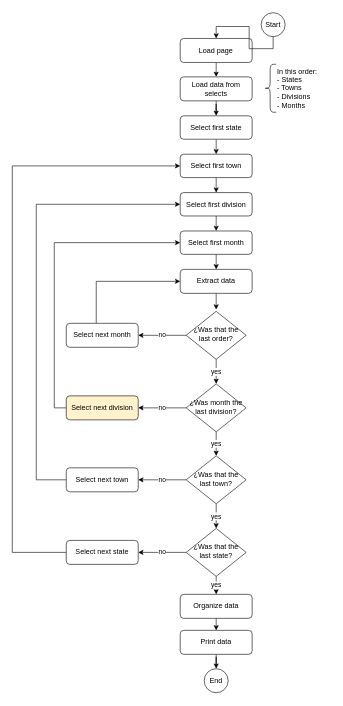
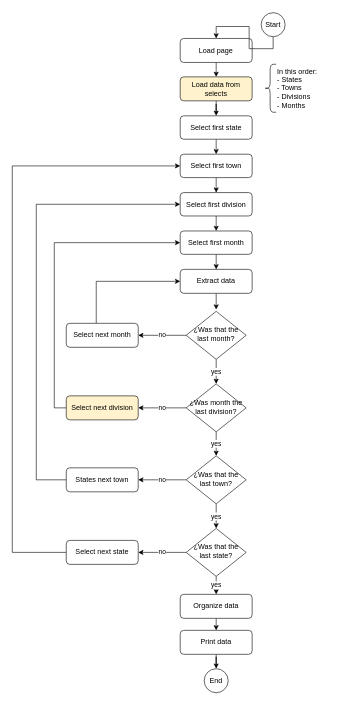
  <mxCell id="0" />
  <mxCell id="1" parent="0" />
  <mxCell id="2" style="edgeStyle=orthogonalEdgeStyle;rounded=0;orthogonalLoop=1;jettySize=auto;html=1;exitX=0.5;exitY=1;exitDx=0;exitDy=0;entryX=0.5;entryY=0;entryDx=0;entryDy=0;" parent="1" source="3" target="10" edge="1"><mxGeometry relative="1" as="geometry" /></mxCell>
  <mxCell id="3" value="Load page" style="rounded=1;whiteSpace=wrap;html=1;fontSize=12;glass=0;strokeWidth=1;shadow=0;" parent="1" vertex="1"><mxGeometry x="300" y="63" width="120" height="40" as="geometry" /></mxCell>
  <mxCell id="4" value="no" style="edgeStyle=orthogonalEdgeStyle;rounded=0;orthogonalLoop=1;jettySize=auto;html=1;exitX=0;exitY=0.5;exitDx=0;exitDy=0;entryX=1;entryY=0.5;entryDx=0;entryDy=0;" parent="1" source="6" target="26" edge="1"><mxGeometry relative="1" as="geometry" /></mxCell>
  <mxCell id="5" value="yes" style="edgeStyle=orthogonalEdgeStyle;rounded=0;orthogonalLoop=1;jettySize=auto;html=1;entryX=0.5;entryY=0;entryDx=0;entryDy=0;" parent="1" source="6" target="21" edge="1"><mxGeometry relative="1" as="geometry" /></mxCell>
- <mxCell id="6" value="¿Was that the last order?" style="rhombus;whiteSpace=wrap;html=1;shadow=0;fontFamily=Helvetica;fontSize=12;align=center;strokeWidth=1;spacing=6;spacingTop=-4;" parent="1" vertex="1"><mxGeometry x="310" y="518" width="100" height="80" as="geometry" /></mxCell>
+ <mxCell id="6" value="¿Was that the last month?" style="rhombus;whiteSpace=wrap;html=1;shadow=0;fontFamily=Helvetica;fontSize=12;align=center;strokeWidth=1;spacing=6;spacingTop=-4;" parent="1" vertex="1"><mxGeometry x="310" y="518" width="100" height="80" as="geometry" /></mxCell>
  <mxCell id="7" style="edgeStyle=orthogonalEdgeStyle;rounded=0;orthogonalLoop=1;jettySize=auto;html=1;exitX=0.5;exitY=1;exitDx=0;exitDy=0;entryX=0.5;entryY=0;entryDx=0;entryDy=0;" parent="1" source="8" target="3" edge="1"><mxGeometry relative="1" as="geometry" /></mxCell>
  <mxCell id="8" value="Start" style="ellipse;whiteSpace=wrap;html=1;aspect=fixed;" parent="1" vertex="1"><mxGeometry x="435" y="20" width="40" height="40" as="geometry" /></mxCell>
  <mxCell id="9" style="edgeStyle=orthogonalEdgeStyle;rounded=0;orthogonalLoop=1;jettySize=auto;html=1;exitX=0.5;exitY=1;exitDx=0;exitDy=0;" parent="1" source="10" target="18" edge="1"><mxGeometry relative="1" as="geometry" /></mxCell>
- <mxCell id="10" value="Load data from selects" style="rounded=1;whiteSpace=wrap;html=1;fontSize=12;glass=0;strokeWidth=1;shadow=0;" parent="1" vertex="1"><mxGeometry x="300" y="127" width="120" height="40" as="geometry" /></mxCell>
+ <mxCell id="10" value="Load data from selects" style="rounded=1;whiteSpace=wrap;html=1;fontSize=12;glass=0;strokeWidth=1;shadow=0;fillColor=#fff2cc;" parent="1" vertex="1"><mxGeometry x="300" y="127" width="120" height="40" as="geometry" /></mxCell>
  <mxCell id="11" style="edgeStyle=orthogonalEdgeStyle;rounded=0;orthogonalLoop=1;jettySize=auto;html=1;exitX=0.5;exitY=1;exitDx=0;exitDy=0;" parent="1" source="12" edge="1"><mxGeometry relative="1" as="geometry"><mxPoint x="360" y="515" as="targetPoint" /></mxGeometry></mxCell>
  <mxCell id="12" value="Extract data" style="rounded=1;whiteSpace=wrap;html=1;fontSize=12;glass=0;strokeWidth=1;shadow=0;" parent="1" vertex="1"><mxGeometry x="300" y="448" width="120" height="40" as="geometry" /></mxCell>
  <mxCell id="13" value="" style="shape=curlyBracket;whiteSpace=wrap;html=1;rounded=1;" parent="1" vertex="1"><mxGeometry x="440" y="106" width="20" height="80" as="geometry" /></mxCell>
  <mxCell id="14" value="In this order:&lt;br&gt;- States&lt;br&gt;- Towns&lt;br&gt;- Divisions&lt;br&gt;- Months" style="text;html=1;resizable=0;autosize=1;align=left;verticalAlign=middle;points=[];fillColor=none;strokeColor=none;rounded=0;" parent="1" vertex="1"><mxGeometry x="460" y="101" width="90" height="90" as="geometry" /></mxCell>
  <mxCell id="15" style="edgeStyle=orthogonalEdgeStyle;rounded=0;orthogonalLoop=1;jettySize=auto;html=1;exitX=0;exitY=0.5;exitDx=0;exitDy=0;entryX=0;entryY=0.5;entryDx=0;entryDy=0;" parent="1" source="16" target="30" edge="1"><mxGeometry relative="1" as="geometry"><Array as="points"><mxPoint x="20" y="920" /><mxPoint x="20" y="276" /></Array></mxGeometry></mxCell>
  <mxCell id="16" value="Select next state" style="rounded=1;whiteSpace=wrap;html=1;fontSize=12;glass=0;strokeWidth=1;shadow=0;" parent="1" vertex="1"><mxGeometry x="110" y="900" width="120" height="40" as="geometry" /></mxCell>
  <mxCell id="17" style="edgeStyle=orthogonalEdgeStyle;rounded=0;orthogonalLoop=1;jettySize=auto;html=1;exitX=0.5;exitY=1;exitDx=0;exitDy=0;entryX=0.5;entryY=0;entryDx=0;entryDy=0;" parent="1" source="18" target="30" edge="1"><mxGeometry relative="1" as="geometry" /></mxCell>
  <mxCell id="18" value="Select first state" style="rounded=1;whiteSpace=wrap;html=1;fontSize=12;glass=0;strokeWidth=1;shadow=0;" parent="1" vertex="1"><mxGeometry x="300" y="192" width="120" height="39" as="geometry" /></mxCell>
  <mxCell id="19" value="no" style="edgeStyle=orthogonalEdgeStyle;rounded=0;orthogonalLoop=1;jettySize=auto;html=1;exitX=0;exitY=0.5;exitDx=0;exitDy=0;entryX=1;entryY=0.5;entryDx=0;entryDy=0;" parent="1" source="21" target="28" edge="1"><mxGeometry relative="1" as="geometry" /></mxCell>
  <mxCell id="20" value="yes" style="edgeStyle=orthogonalEdgeStyle;rounded=0;orthogonalLoop=1;jettySize=auto;html=1;exitX=0.5;exitY=1;exitDx=0;exitDy=0;" parent="1" source="21" target="24" edge="1"><mxGeometry relative="1" as="geometry" /></mxCell>
  <mxCell id="21" value="¿Was month the last division?" style="rhombus;whiteSpace=wrap;html=1;shadow=0;fontFamily=Helvetica;fontSize=12;align=center;strokeWidth=1;spacing=6;spacingTop=-4;" parent="1" vertex="1"><mxGeometry x="310" y="639" width="100" height="80" as="geometry" /></mxCell>
  <mxCell id="22" value="no" style="edgeStyle=orthogonalEdgeStyle;rounded=0;orthogonalLoop=1;jettySize=auto;html=1;exitX=0;exitY=0.5;exitDx=0;exitDy=0;entryX=1;entryY=0.5;entryDx=0;entryDy=0;" parent="1" source="24" target="36" edge="1"><mxGeometry relative="1" as="geometry" /></mxCell>
  <mxCell id="23" value="yes" style="edgeStyle=orthogonalEdgeStyle;rounded=0;orthogonalLoop=1;jettySize=auto;html=1;exitX=0.5;exitY=1;exitDx=0;exitDy=0;entryX=0.5;entryY=0;entryDx=0;entryDy=0;" parent="1" source="24" target="39" edge="1"><mxGeometry relative="1" as="geometry" /></mxCell>
  <mxCell id="24" value="¿Was that the last town?" style="rhombus;whiteSpace=wrap;html=1;shadow=0;fontFamily=Helvetica;fontSize=12;align=center;strokeWidth=1;spacing=6;spacingTop=-4;" parent="1" vertex="1"><mxGeometry x="310" y="759" width="100" height="80" as="geometry" /></mxCell>
  <mxCell id="25" style="edgeStyle=orthogonalEdgeStyle;rounded=0;orthogonalLoop=1;jettySize=auto;html=1;entryX=0;entryY=0.5;entryDx=0;entryDy=0;" parent="1" source="26" target="12" edge="1"><mxGeometry relative="1" as="geometry"><Array as="points"><mxPoint x="160" y="468" /></Array></mxGeometry></mxCell>
  <mxCell id="26" value="Select next month" style="rounded=1;whiteSpace=wrap;html=1;fontSize=12;glass=0;strokeWidth=1;shadow=0;" parent="1" vertex="1"><mxGeometry x="110" y="538" width="120" height="40" as="geometry" /></mxCell>
  <mxCell id="27" style="edgeStyle=orthogonalEdgeStyle;rounded=0;orthogonalLoop=1;jettySize=auto;html=1;exitX=0;exitY=0.5;exitDx=0;exitDy=0;entryX=0;entryY=0.5;entryDx=0;entryDy=0;" parent="1" source="28" target="34" edge="1"><mxGeometry relative="1" as="geometry" /></mxCell>
  <mxCell id="28" value="Select next division" style="rounded=1;whiteSpace=wrap;html=1;fontSize=12;glass=0;strokeWidth=1;shadow=0;fillColor=#fff2cc;" parent="1" vertex="1"><mxGeometry x="110" y="659" width="120" height="40" as="geometry" /></mxCell>
  <mxCell id="29" style="edgeStyle=orthogonalEdgeStyle;rounded=0;orthogonalLoop=1;jettySize=auto;html=1;exitX=0.5;exitY=1;exitDx=0;exitDy=0;entryX=0.5;entryY=0;entryDx=0;entryDy=0;" parent="1" source="30" target="32" edge="1"><mxGeometry relative="1" as="geometry" /></mxCell>
  <mxCell id="30" value="Select first town" style="rounded=1;whiteSpace=wrap;html=1;fontSize=12;glass=0;strokeWidth=1;shadow=0;" parent="1" vertex="1"><mxGeometry x="300" y="256" width="120" height="39" as="geometry" /></mxCell>
  <mxCell id="31" style="edgeStyle=orthogonalEdgeStyle;rounded=0;orthogonalLoop=1;jettySize=auto;html=1;exitX=0.5;exitY=1;exitDx=0;exitDy=0;entryX=0.5;entryY=0;entryDx=0;entryDy=0;" parent="1" source="32" target="34" edge="1"><mxGeometry relative="1" as="geometry" /></mxCell>
  <mxCell id="32" value="Select first division" style="rounded=1;whiteSpace=wrap;html=1;fontSize=12;glass=0;strokeWidth=1;shadow=0;" parent="1" vertex="1"><mxGeometry x="300" y="320" width="120" height="39" as="geometry" /></mxCell>
  <mxCell id="33" style="edgeStyle=orthogonalEdgeStyle;rounded=0;orthogonalLoop=1;jettySize=auto;html=1;exitX=0.5;exitY=1;exitDx=0;exitDy=0;entryX=0.5;entryY=0;entryDx=0;entryDy=0;" parent="1" source="34" target="12" edge="1"><mxGeometry relative="1" as="geometry" /></mxCell>
  <mxCell id="34" value="Select first month" style="rounded=1;whiteSpace=wrap;html=1;fontSize=12;glass=0;strokeWidth=1;shadow=0;" parent="1" vertex="1"><mxGeometry x="300" y="384" width="120" height="39" as="geometry" /></mxCell>
  <mxCell id="35" style="edgeStyle=orthogonalEdgeStyle;rounded=0;orthogonalLoop=1;jettySize=auto;html=1;exitX=0;exitY=0.5;exitDx=0;exitDy=0;entryX=0;entryY=0.5;entryDx=0;entryDy=0;" parent="1" source="36" target="32" edge="1"><mxGeometry relative="1" as="geometry"><Array as="points"><mxPoint x="60" y="799" /><mxPoint x="60" y="340" /></Array></mxGeometry></mxCell>
- <mxCell id="36" value="Select next town" style="rounded=1;whiteSpace=wrap;html=1;fontSize=12;glass=0;strokeWidth=1;shadow=0;" parent="1" vertex="1"><mxGeometry x="110" y="779" width="120" height="40" as="geometry" /></mxCell>
+ <mxCell id="36" value="States next town" style="rounded=1;whiteSpace=wrap;html=1;fontSize=12;glass=0;strokeWidth=1;shadow=0;" parent="1" vertex="1"><mxGeometry x="110" y="779" width="120" height="40" as="geometry" /></mxCell>
  <mxCell id="37" value="no" style="edgeStyle=orthogonalEdgeStyle;rounded=0;orthogonalLoop=1;jettySize=auto;html=1;exitX=0;exitY=0.5;exitDx=0;exitDy=0;" parent="1" source="39" target="16" edge="1"><mxGeometry relative="1" as="geometry" /></mxCell>
  <mxCell id="38" value="yes" style="edgeStyle=orthogonalEdgeStyle;rounded=0;orthogonalLoop=1;jettySize=auto;html=1;exitX=0.5;exitY=1;exitDx=0;exitDy=0;entryX=0.5;entryY=0;entryDx=0;entryDy=0;" parent="1" source="39" target="41" edge="1"><mxGeometry relative="1" as="geometry" /></mxCell>
  <mxCell id="39" value="¿Was that the last state?" style="rhombus;whiteSpace=wrap;html=1;shadow=0;fontFamily=Helvetica;fontSize=12;align=center;strokeWidth=1;spacing=6;spacingTop=-4;" parent="1" vertex="1"><mxGeometry x="310" y="880" width="100" height="80" as="geometry" /></mxCell>
  <mxCell id="40" style="edgeStyle=orthogonalEdgeStyle;rounded=0;orthogonalLoop=1;jettySize=auto;html=1;exitX=0.5;exitY=1;exitDx=0;exitDy=0;entryX=0.5;entryY=0;entryDx=0;entryDy=0;" parent="1" source="41" target="43" edge="1"><mxGeometry relative="1" as="geometry" /></mxCell>
  <mxCell id="41" value="Organize data" style="rounded=1;whiteSpace=wrap;html=1;fontSize=12;glass=0;strokeWidth=1;shadow=0;" parent="1" vertex="1"><mxGeometry x="300" y="990" width="120" height="40" as="geometry" /></mxCell>
  <mxCell id="42" style="edgeStyle=orthogonalEdgeStyle;rounded=0;orthogonalLoop=1;jettySize=auto;html=1;exitX=0.5;exitY=1;exitDx=0;exitDy=0;" parent="1" source="43" target="44" edge="1"><mxGeometry relative="1" as="geometry" /></mxCell>
  <mxCell id="43" value="Print data" style="rounded=1;whiteSpace=wrap;html=1;fontSize=12;glass=0;strokeWidth=1;shadow=0;" parent="1" vertex="1"><mxGeometry x="300" y="1050" width="120" height="40" as="geometry" /></mxCell>
  <mxCell id="44" value="End" style="ellipse;whiteSpace=wrap;html=1;aspect=fixed;" parent="1" vertex="1"><mxGeometry x="340" y="1114" width="40" height="40" as="geometry" /></mxCell>
